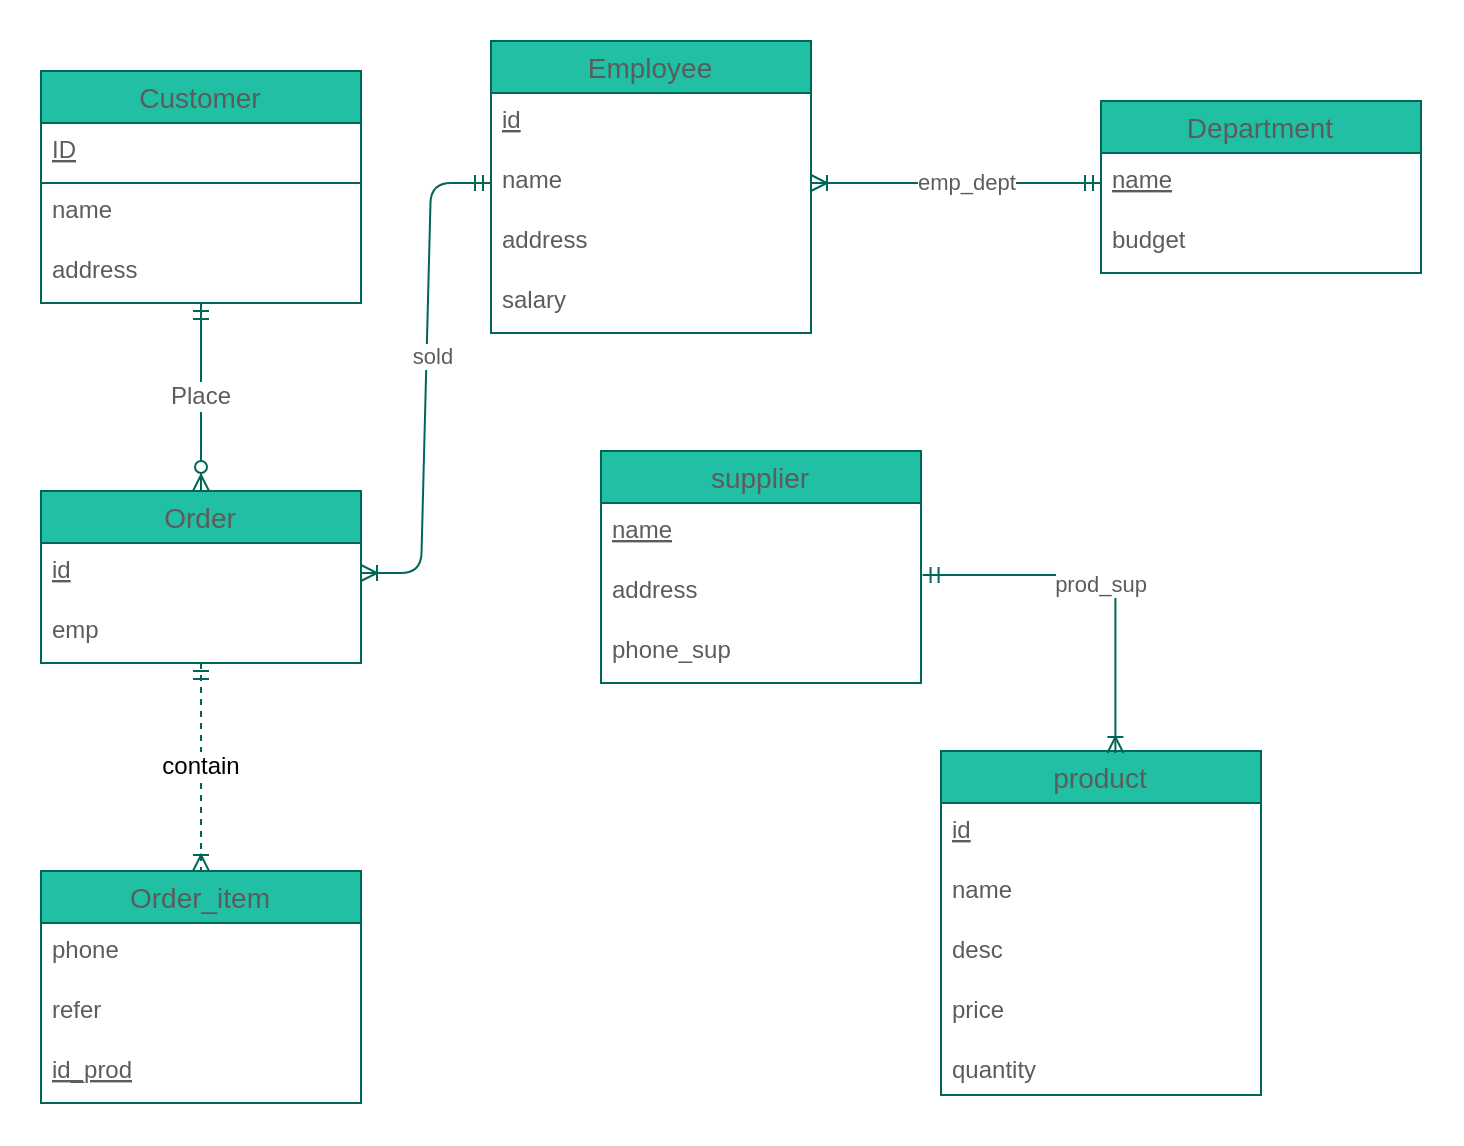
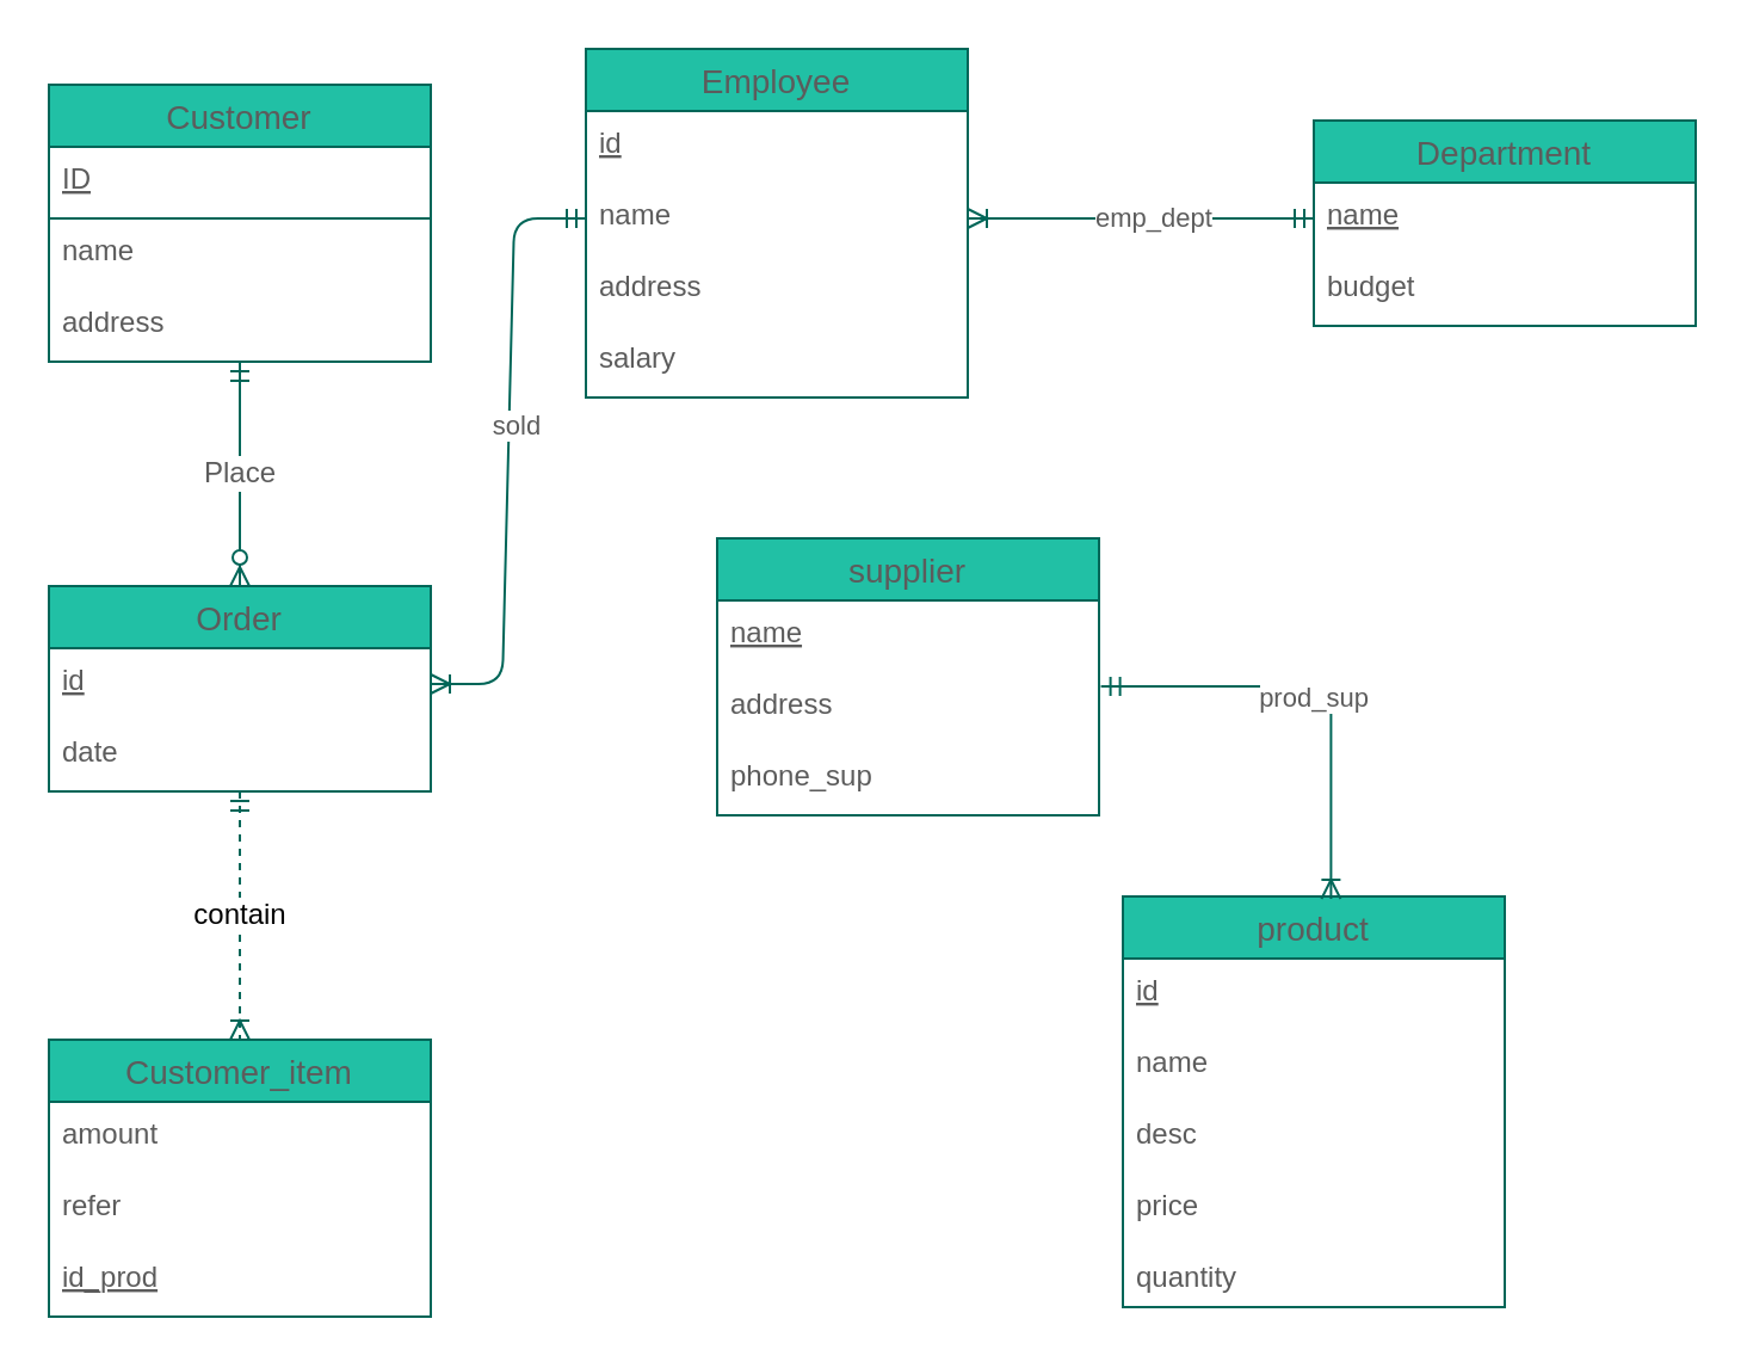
  <mxCell id="0" />
  <mxCell id="1" parent="0" />
  <mxCell id="2" value="Customer" style="swimlane;fontStyle=0;childLayout=stackLayout;horizontal=1;startSize=26;horizontalStack=0;resizeParent=1;resizeParentMax=0;resizeLast=0;collapsible=1;marginBottom=0;align=center;fontSize=14;fillColor=#21C0A5;strokeColor=#006658;fontColor=#5C5C5C;" vertex="1" parent="1"><mxGeometry x="20" y="35" width="160" height="116" as="geometry" /></mxCell>
  <mxCell id="3" value="ID" style="text;fillColor=none;spacingLeft=4;spacingRight=4;overflow=hidden;rotatable=0;points=[[0,0.5],[1,0.5]];portConstraint=eastwest;fontSize=12;strokeColor=#006658;fontStyle=4;fontColor=#5C5C5C;" vertex="1" parent="2"><mxGeometry y="26" width="160" height="30" as="geometry" /></mxCell>
  <mxCell id="4" value="name" style="text;strokeColor=none;fillColor=none;spacingLeft=4;spacingRight=4;overflow=hidden;rotatable=0;points=[[0,0.5],[1,0.5]];portConstraint=eastwest;fontSize=12;fontColor=#5C5C5C;" vertex="1" parent="2"><mxGeometry y="56" width="160" height="30" as="geometry" /></mxCell>
  <mxCell id="5" value="address" style="text;strokeColor=none;fillColor=none;spacingLeft=4;spacingRight=4;overflow=hidden;rotatable=0;points=[[0,0.5],[1,0.5]];portConstraint=eastwest;fontSize=12;fontColor=#5C5C5C;" vertex="1" parent="2"><mxGeometry y="86" width="160" height="30" as="geometry" /></mxCell>
  <mxCell id="6" value="Order" style="swimlane;fontStyle=0;childLayout=stackLayout;horizontal=1;startSize=26;horizontalStack=0;resizeParent=1;resizeParentMax=0;resizeLast=0;collapsible=1;marginBottom=0;align=center;fontSize=14;strokeColor=#006658;fillColor=#21C0A5;fontColor=#5C5C5C;" vertex="1" parent="1"><mxGeometry x="20" y="245" width="160" height="86" as="geometry" /></mxCell>
  <mxCell id="7" value="id" style="text;strokeColor=none;fillColor=none;spacingLeft=4;spacingRight=4;overflow=hidden;rotatable=0;points=[[0,0.5],[1,0.5]];portConstraint=eastwest;fontSize=12;fontStyle=4;fontColor=#5C5C5C;" vertex="1" parent="6"><mxGeometry y="26" width="160" height="30" as="geometry" /></mxCell>
- <mxCell id="8" value="emp" style="text;strokeColor=none;fillColor=none;spacingLeft=4;spacingRight=4;overflow=hidden;rotatable=0;points=[[0,0.5],[1,0.5]];portConstraint=eastwest;fontSize=12;fontColor=#5C5C5C;" vertex="1" parent="6"><mxGeometry y="56" width="160" height="30" as="geometry" /></mxCell>
+ <mxCell id="8" value="date" style="text;strokeColor=none;fillColor=none;spacingLeft=4;spacingRight=4;overflow=hidden;rotatable=0;points=[[0,0.5],[1,0.5]];portConstraint=eastwest;fontSize=12;fontColor=#5C5C5C;" vertex="1" parent="6"><mxGeometry y="56" width="160" height="30" as="geometry" /></mxCell>
  <mxCell id="9" value="Employee" style="swimlane;fontStyle=0;childLayout=stackLayout;horizontal=1;startSize=26;horizontalStack=0;resizeParent=1;resizeParentMax=0;resizeLast=0;collapsible=1;marginBottom=0;align=center;fontSize=14;strokeColor=#006658;fillColor=#21C0A5;fontColor=#5C5C5C;" vertex="1" parent="1"><mxGeometry x="245" y="20" width="160" height="146" as="geometry" /></mxCell>
  <mxCell id="10" value="id" style="text;strokeColor=none;fillColor=none;spacingLeft=4;spacingRight=4;overflow=hidden;rotatable=0;points=[[0,0.5],[1,0.5]];portConstraint=eastwest;fontSize=12;fontStyle=4;fontColor=#5C5C5C;" vertex="1" parent="9"><mxGeometry y="26" width="160" height="30" as="geometry" /></mxCell>
  <mxCell id="11" value="name" style="text;strokeColor=none;fillColor=none;spacingLeft=4;spacingRight=4;overflow=hidden;rotatable=0;points=[[0,0.5],[1,0.5]];portConstraint=eastwest;fontSize=12;fontColor=#5C5C5C;" vertex="1" parent="9"><mxGeometry y="56" width="160" height="30" as="geometry" /></mxCell>
  <mxCell id="12" value="address" style="text;strokeColor=none;fillColor=none;spacingLeft=4;spacingRight=4;overflow=hidden;rotatable=0;points=[[0,0.5],[1,0.5]];portConstraint=eastwest;fontSize=12;fontColor=#5C5C5C;" vertex="1" parent="9"><mxGeometry y="86" width="160" height="30" as="geometry" /></mxCell>
  <mxCell id="13" value="salary" style="text;strokeColor=none;fillColor=none;spacingLeft=4;spacingRight=4;overflow=hidden;rotatable=0;points=[[0,0.5],[1,0.5]];portConstraint=eastwest;fontSize=12;fontColor=#5C5C5C;" vertex="1" parent="9"><mxGeometry y="116" width="160" height="30" as="geometry" /></mxCell>
  <mxCell id="14" value="Department" style="swimlane;fontStyle=0;childLayout=stackLayout;horizontal=1;startSize=26;horizontalStack=0;resizeParent=1;resizeParentMax=0;resizeLast=0;collapsible=1;marginBottom=0;align=center;fontSize=14;strokeColor=#006658;fillColor=#21C0A5;fontColor=#5C5C5C;" vertex="1" parent="1"><mxGeometry x="550" y="50" width="160" height="86" as="geometry" /></mxCell>
  <mxCell id="15" value="name" style="text;strokeColor=none;fillColor=none;spacingLeft=4;spacingRight=4;overflow=hidden;rotatable=0;points=[[0,0.5],[1,0.5]];portConstraint=eastwest;fontSize=12;fontStyle=4;fontColor=#5C5C5C;" vertex="1" parent="14"><mxGeometry y="26" width="160" height="30" as="geometry" /></mxCell>
  <mxCell id="16" value="budget" style="text;strokeColor=none;fillColor=none;spacingLeft=4;spacingRight=4;overflow=hidden;rotatable=0;points=[[0,0.5],[1,0.5]];portConstraint=eastwest;fontSize=12;fontColor=#5C5C5C;" vertex="1" parent="14"><mxGeometry y="56" width="160" height="30" as="geometry" /></mxCell>
  <mxCell id="17" value="Place" style="fontSize=12;html=1;endArrow=ERzeroToMany;startArrow=ERmandOne;entryX=0.5;entryY=0;entryDx=0;entryDy=0;strokeColor=#006658;fontColor=#5C5C5C;" edge="1" parent="1" source="5" target="6"><mxGeometry width="100" height="100" relative="1" as="geometry"><mxPoint x="100" y="185" as="sourcePoint" /><mxPoint x="116" y="246" as="targetPoint" /><Array as="points"><mxPoint x="100" y="195" /></Array></mxGeometry></mxCell>
  <mxCell id="18" value="" style="fontSize=12;html=1;endArrow=ERoneToMany;startArrow=ERmandOne;exitX=0;exitY=0.5;exitDx=0;exitDy=0;entryX=1;entryY=0.5;entryDx=0;entryDy=0;strokeColor=#006658;fontColor=#5C5C5C;" edge="1" parent="1" source="15" target="11"><mxGeometry width="100" height="100" relative="1" as="geometry"><mxPoint x="470" y="125" as="sourcePoint" /><mxPoint x="470" y="25" as="targetPoint" /></mxGeometry></mxCell>
  <mxCell id="19" value="emp_dept" style="edgeLabel;html=1;align=center;verticalAlign=middle;resizable=0;points=[];fontColor=#5C5C5C;" vertex="1" connectable="0" parent="18"><mxGeometry x="-0.065" y="-1" relative="1" as="geometry"><mxPoint as="offset" /></mxGeometry></mxCell>
- <mxCell id="20" value="Order_item" style="swimlane;fontStyle=0;childLayout=stackLayout;horizontal=1;startSize=26;horizontalStack=0;resizeParent=1;resizeParentMax=0;resizeLast=0;collapsible=1;marginBottom=0;align=center;fontSize=14;strokeColor=#006658;fillColor=#21C0A5;fontColor=#5C5C5C;" vertex="1" parent="1"><mxGeometry x="20" y="435" width="160" height="116" as="geometry" /></mxCell>
- <mxCell id="21" value="phone" style="text;strokeColor=none;fillColor=none;spacingLeft=4;spacingRight=4;overflow=hidden;rotatable=0;points=[[0,0.5],[1,0.5]];portConstraint=eastwest;fontSize=12;fontColor=#5C5C5C;" vertex="1" parent="20"><mxGeometry y="26" width="160" height="30" as="geometry" /></mxCell>
+ <mxCell id="20" value="Customer_item" style="swimlane;fontStyle=0;childLayout=stackLayout;horizontal=1;startSize=26;horizontalStack=0;resizeParent=1;resizeParentMax=0;resizeLast=0;collapsible=1;marginBottom=0;align=center;fontSize=14;strokeColor=#006658;fillColor=#21C0A5;fontColor=#5C5C5C;" vertex="1" parent="1"><mxGeometry x="20" y="435" width="160" height="116" as="geometry" /></mxCell>
+ <mxCell id="21" value="amount" style="text;strokeColor=none;fillColor=none;spacingLeft=4;spacingRight=4;overflow=hidden;rotatable=0;points=[[0,0.5],[1,0.5]];portConstraint=eastwest;fontSize=12;fontColor=#5C5C5C;" vertex="1" parent="20"><mxGeometry y="26" width="160" height="30" as="geometry" /></mxCell>
  <mxCell id="22" value="refer" style="text;strokeColor=none;fillColor=none;spacingLeft=4;spacingRight=4;overflow=hidden;rotatable=0;points=[[0,0.5],[1,0.5]];portConstraint=eastwest;fontSize=12;fontColor=#5C5C5C;" vertex="1" parent="20"><mxGeometry y="56" width="160" height="30" as="geometry" /></mxCell>
  <mxCell id="23" value="id_prod" style="text;fillColor=none;spacingLeft=4;spacingRight=4;overflow=hidden;rotatable=0;points=[[0,0.5],[1,0.5]];portConstraint=eastwest;fontSize=12;fontStyle=4;dashed=1;strokeWidth=2;perimeterSpacing=10;fontColor=#5C5C5C;" vertex="1" parent="20"><mxGeometry y="86" width="160" height="30" as="geometry" /></mxCell>
  <mxCell id="24" value="product" style="swimlane;fontStyle=0;childLayout=stackLayout;horizontal=1;startSize=26;horizontalStack=0;resizeParent=1;resizeParentMax=0;resizeLast=0;collapsible=1;marginBottom=0;align=center;fontSize=14;strokeColor=#006658;fillColor=#21C0A5;fontColor=#5C5C5C;" vertex="1" parent="1"><mxGeometry x="470" y="375" width="160" height="172" as="geometry" /></mxCell>
  <mxCell id="25" value="id" style="text;strokeColor=none;fillColor=none;spacingLeft=4;spacingRight=4;overflow=hidden;rotatable=0;points=[[0,0.5],[1,0.5]];portConstraint=eastwest;fontSize=12;fontStyle=4;fontColor=#5C5C5C;" vertex="1" parent="24"><mxGeometry y="26" width="160" height="30" as="geometry" /></mxCell>
  <mxCell id="26" value="name" style="text;strokeColor=none;fillColor=none;spacingLeft=4;spacingRight=4;overflow=hidden;rotatable=0;points=[[0,0.5],[1,0.5]];portConstraint=eastwest;fontSize=12;fontColor=#5C5C5C;" vertex="1" parent="24"><mxGeometry y="56" width="160" height="30" as="geometry" /></mxCell>
  <mxCell id="27" value="desc" style="text;strokeColor=none;fillColor=none;spacingLeft=4;spacingRight=4;overflow=hidden;rotatable=0;points=[[0,0.5],[1,0.5]];portConstraint=eastwest;fontSize=12;fontColor=#5C5C5C;" vertex="1" parent="24"><mxGeometry y="86" width="160" height="30" as="geometry" /></mxCell>
  <mxCell id="28" value="price" style="text;strokeColor=none;fillColor=none;spacingLeft=4;spacingRight=4;overflow=hidden;rotatable=0;points=[[0,0.5],[1,0.5]];portConstraint=eastwest;fontSize=12;fontColor=#5C5C5C;" vertex="1" parent="24"><mxGeometry y="116" width="160" height="30" as="geometry" /></mxCell>
  <mxCell id="29" value="quantity" style="text;strokeColor=none;fillColor=none;spacingLeft=4;spacingRight=4;overflow=hidden;rotatable=0;points=[[0,0.5],[1,0.5]];portConstraint=eastwest;fontSize=12;fontColor=#5C5C5C;" vertex="1" parent="24"><mxGeometry y="146" width="160" height="26" as="geometry" /></mxCell>
  <mxCell id="30" value="supplier" style="swimlane;fontStyle=0;childLayout=stackLayout;horizontal=1;startSize=26;horizontalStack=0;resizeParent=1;resizeParentMax=0;resizeLast=0;collapsible=1;marginBottom=0;align=center;fontSize=14;strokeColor=#006658;fillColor=#21C0A5;fontColor=#5C5C5C;" vertex="1" parent="1"><mxGeometry x="300" y="225" width="160" height="116" as="geometry" /></mxCell>
  <mxCell id="31" value="name" style="text;strokeColor=none;fillColor=none;spacingLeft=4;spacingRight=4;overflow=hidden;rotatable=0;points=[[0,0.5],[1,0.5]];portConstraint=eastwest;fontSize=12;fontStyle=4;fontColor=#5C5C5C;" vertex="1" parent="30"><mxGeometry y="26" width="160" height="30" as="geometry" /></mxCell>
  <mxCell id="32" value="address" style="text;strokeColor=none;fillColor=none;spacingLeft=4;spacingRight=4;overflow=hidden;rotatable=0;points=[[0,0.5],[1,0.5]];portConstraint=eastwest;fontSize=12;fontColor=#5C5C5C;" vertex="1" parent="30"><mxGeometry y="56" width="160" height="30" as="geometry" /></mxCell>
  <mxCell id="33" value="phone_sup" style="text;strokeColor=none;fillColor=none;spacingLeft=4;spacingRight=4;overflow=hidden;rotatable=0;points=[[0,0.5],[1,0.5]];portConstraint=eastwest;fontSize=12;fontColor=#5C5C5C;" vertex="1" parent="30"><mxGeometry y="86" width="160" height="30" as="geometry" /></mxCell>
  <mxCell id="34" value="" style="fontSize=12;html=1;endArrow=ERoneToMany;startArrow=ERmandOne;entryX=0.545;entryY=0.006;entryDx=0;entryDy=0;entryPerimeter=0;edgeStyle=orthogonalEdgeStyle;exitX=1.005;exitY=0.2;exitDx=0;exitDy=0;exitPerimeter=0;strokeColor=#006658;fontColor=#5C5C5C;" edge="1" parent="1" source="32" target="24"><mxGeometry width="100" height="100" relative="1" as="geometry"><mxPoint x="340" y="285" as="sourcePoint" /><mxPoint x="400" y="305" as="targetPoint" /></mxGeometry></mxCell>
  <mxCell id="35" value="prod_sup" style="edgeLabel;html=1;align=center;verticalAlign=middle;resizable=0;points=[];fontColor=#5C5C5C;" vertex="1" connectable="0" parent="34"><mxGeometry x="-0.04" y="-4" relative="1" as="geometry"><mxPoint as="offset" /></mxGeometry></mxCell>
  <mxCell id="36" value="" style="edgeStyle=entityRelationEdgeStyle;fontSize=12;html=1;endArrow=ERoneToMany;startArrow=ERmandOne;strokeColor=#006658;fillColor=#21C0A5;" edge="1" parent="1" source="11" target="7"><mxGeometry width="100" height="100" relative="1" as="geometry"><mxPoint x="220" y="445" as="sourcePoint" /><mxPoint x="320" y="345" as="targetPoint" /></mxGeometry></mxCell>
  <mxCell id="37" value="sold" style="edgeLabel;html=1;align=center;verticalAlign=middle;resizable=0;points=[];fontColor=#5C5C5C;" vertex="1" connectable="0" parent="36"><mxGeometry x="-0.088" y="3" relative="1" as="geometry"><mxPoint as="offset" /></mxGeometry></mxCell>
  <mxCell id="38" value="contain" style="fontSize=12;html=1;endArrow=ERoneToMany;startArrow=ERmandOne;strokeColor=#006658;fillColor=#21C0A5;entryX=0.5;entryY=0;entryDx=0;entryDy=0;dashed=1;" edge="1" parent="1" source="8" target="20"><mxGeometry width="100" height="100" relative="1" as="geometry"><mxPoint x="-70" y="435" as="sourcePoint" /><mxPoint x="140" y="375" as="targetPoint" /></mxGeometry></mxCell>
